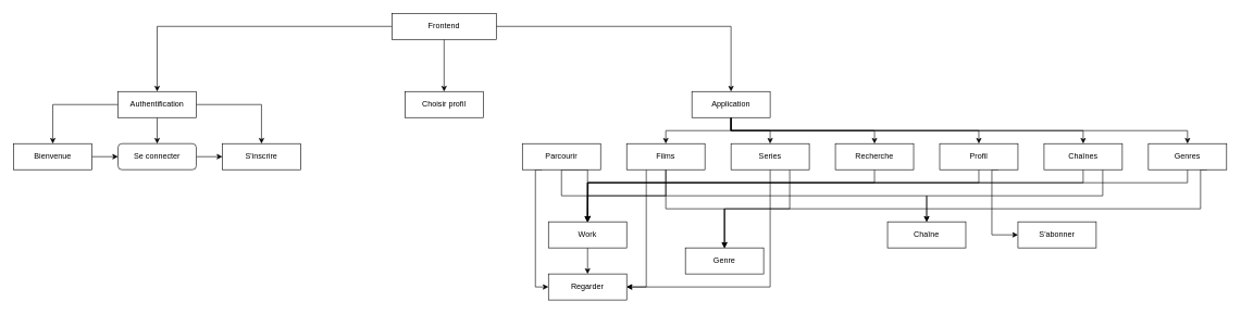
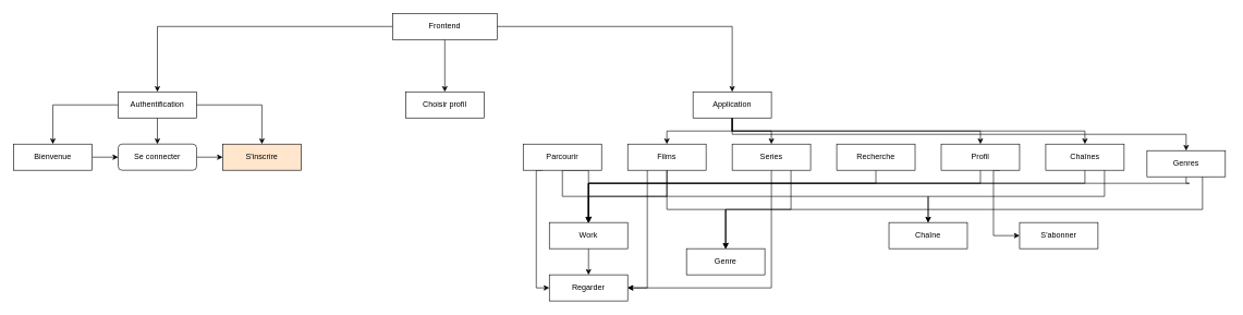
  <mxCell id="0" />
  <mxCell id="1" parent="0" />
  <mxCell id="2" style="edgeStyle=orthogonalEdgeStyle;rounded=0;orthogonalLoop=1;jettySize=auto;html=1;exitX=0;exitY=0.5;exitDx=0;exitDy=0;entryX=0.5;entryY=0;entryDx=0;entryDy=0;" edge="1" parent="1" source="5" target="9"><mxGeometry relative="1" as="geometry" /></mxCell>
  <mxCell id="3" style="edgeStyle=orthogonalEdgeStyle;rounded=0;orthogonalLoop=1;jettySize=auto;html=1;exitX=1;exitY=0.5;exitDx=0;exitDy=0;entryX=0.5;entryY=0;entryDx=0;entryDy=0;" edge="1" parent="1" source="5" target="16"><mxGeometry relative="1" as="geometry"><Array as="points"><mxPoint x="1120" y="40" /><mxPoint x="1120" y="140" /></Array></mxGeometry></mxCell>
  <mxCell id="4" style="edgeStyle=orthogonalEdgeStyle;rounded=0;orthogonalLoop=1;jettySize=auto;html=1;exitX=0.5;exitY=1;exitDx=0;exitDy=0;entryX=0.5;entryY=0;entryDx=0;entryDy=0;" edge="1" parent="1" source="5" target="22"><mxGeometry relative="1" as="geometry" /></mxCell>
  <mxCell id="5" value="Frontend" style="rounded=0;whiteSpace=wrap;html=1;" vertex="1" parent="1"><mxGeometry x="600" y="20" width="160" height="40" as="geometry" /></mxCell>
  <mxCell id="6" style="edgeStyle=orthogonalEdgeStyle;rounded=0;orthogonalLoop=1;jettySize=auto;html=1;exitX=0;exitY=0.5;exitDx=0;exitDy=0;" edge="1" parent="1" source="9" target="21"><mxGeometry relative="1" as="geometry" /></mxCell>
  <mxCell id="7" style="edgeStyle=orthogonalEdgeStyle;rounded=0;orthogonalLoop=1;jettySize=auto;html=1;exitX=0.5;exitY=1;exitDx=0;exitDy=0;entryX=0.5;entryY=0;entryDx=0;entryDy=0;" edge="1" parent="1" source="9" target="19"><mxGeometry relative="1" as="geometry" /></mxCell>
  <mxCell id="8" style="edgeStyle=orthogonalEdgeStyle;rounded=0;orthogonalLoop=1;jettySize=auto;html=1;exitX=1;exitY=0.5;exitDx=0;exitDy=0;entryX=0.5;entryY=0;entryDx=0;entryDy=0;" edge="1" parent="1" source="9" target="17"><mxGeometry relative="1" as="geometry" /></mxCell>
  <mxCell id="9" value="Authentification" style="rounded=0;whiteSpace=wrap;html=1;" vertex="1" parent="1"><mxGeometry x="180" y="140" width="120" height="40" as="geometry" /></mxCell>
  <mxCell id="10" style="edgeStyle=orthogonalEdgeStyle;rounded=0;orthogonalLoop=1;jettySize=auto;html=1;exitX=0.5;exitY=1;exitDx=0;exitDy=0;entryX=0.5;entryY=0;entryDx=0;entryDy=0;" edge="1" parent="1" source="16" target="30"><mxGeometry relative="1" as="geometry" /></mxCell>
  <mxCell id="11" style="edgeStyle=orthogonalEdgeStyle;rounded=0;orthogonalLoop=1;jettySize=auto;html=1;exitX=0.5;exitY=1;exitDx=0;exitDy=0;" edge="1" parent="1" source="16" target="33"><mxGeometry relative="1" as="geometry"><Array as="points"><mxPoint x="1120" y="200" /><mxPoint x="1180" y="200" /></Array></mxGeometry></mxCell>
- <mxCell id="12" style="edgeStyle=orthogonalEdgeStyle;rounded=0;orthogonalLoop=1;jettySize=auto;html=1;exitX=0.5;exitY=1;exitDx=0;exitDy=0;entryX=0.5;entryY=0;entryDx=0;entryDy=0;" edge="1" parent="1" source="16" target="35"><mxGeometry relative="1" as="geometry" /></mxCell>
  <mxCell id="13" style="edgeStyle=orthogonalEdgeStyle;rounded=0;orthogonalLoop=1;jettySize=auto;html=1;exitX=0.5;exitY=1;exitDx=0;exitDy=0;" edge="1" parent="1" source="16" target="38"><mxGeometry relative="1" as="geometry" /></mxCell>
  <mxCell id="14" style="edgeStyle=orthogonalEdgeStyle;rounded=0;orthogonalLoop=1;jettySize=auto;html=1;exitX=0.5;exitY=1;exitDx=0;exitDy=0;entryX=0.5;entryY=0;entryDx=0;entryDy=0;" edge="1" parent="1" source="16" target="43"><mxGeometry relative="1" as="geometry" /></mxCell>
  <mxCell id="15" style="edgeStyle=orthogonalEdgeStyle;rounded=0;orthogonalLoop=1;jettySize=auto;html=1;exitX=0.5;exitY=1;exitDx=0;exitDy=0;entryX=0.5;entryY=0;entryDx=0;entryDy=0;" edge="1" parent="1" source="16" target="46"><mxGeometry relative="1" as="geometry" /></mxCell>
  <mxCell id="16" value="Application" style="rounded=0;whiteSpace=wrap;html=1;" vertex="1" parent="1"><mxGeometry x="1060" y="140" width="120" height="40" as="geometry" /></mxCell>
- <mxCell id="17" value="S'inscrire" style="rounded=0;whiteSpace=wrap;html=1;" vertex="1" parent="1"><mxGeometry x="340" y="220" width="120" height="40" as="geometry" /></mxCell>
+ <mxCell id="17" value="S'inscrire" style="rounded=0;whiteSpace=wrap;html=1;fillColor=#ffe6cc;" vertex="1" parent="1"><mxGeometry x="340" y="220" width="120" height="40" as="geometry" /></mxCell>
  <mxCell id="18" style="edgeStyle=orthogonalEdgeStyle;rounded=0;orthogonalLoop=1;jettySize=auto;html=1;exitX=1;exitY=0.5;exitDx=0;exitDy=0;" edge="1" parent="1" source="19" target="17"><mxGeometry relative="1" as="geometry" /></mxCell>
  <mxCell id="19" value="Se connecter" style="whiteSpace=wrap;html=1;rounded=1;" vertex="1" parent="1"><mxGeometry x="180" y="220" width="120" height="40" as="geometry" /></mxCell>
  <mxCell id="20" style="edgeStyle=orthogonalEdgeStyle;rounded=0;orthogonalLoop=1;jettySize=auto;html=1;exitX=1;exitY=0.5;exitDx=0;exitDy=0;entryX=0;entryY=0.5;entryDx=0;entryDy=0;" edge="1" parent="1" source="21" target="19"><mxGeometry relative="1" as="geometry" /></mxCell>
  <mxCell id="21" value="Bienvenue" style="rounded=0;whiteSpace=wrap;html=1;" vertex="1" parent="1"><mxGeometry x="20" y="220" width="120" height="40" as="geometry" /></mxCell>
  <mxCell id="22" value="Choisir profil" style="rounded=0;whiteSpace=wrap;html=1;" vertex="1" parent="1"><mxGeometry x="620" y="140" width="120" height="40" as="geometry" /></mxCell>
  <mxCell id="23" style="edgeStyle=orthogonalEdgeStyle;rounded=0;orthogonalLoop=1;jettySize=auto;html=1;exitX=0.5;exitY=1;exitDx=0;exitDy=0;" edge="1" parent="1" source="26" target="40"><mxGeometry relative="1" as="geometry" /></mxCell>
  <mxCell id="24" style="edgeStyle=orthogonalEdgeStyle;rounded=0;orthogonalLoop=1;jettySize=auto;html=1;exitX=0.5;exitY=1;exitDx=0;exitDy=0;" edge="1" parent="1" source="26" target="48"><mxGeometry relative="1" as="geometry"><Array as="points"><mxPoint x="900" y="260" /><mxPoint x="900" y="300" /><mxPoint x="1420" y="300" /></Array></mxGeometry></mxCell>
  <mxCell id="25" style="edgeStyle=orthogonalEdgeStyle;rounded=0;orthogonalLoop=1;jettySize=auto;html=1;exitX=0.25;exitY=1;exitDx=0;exitDy=0;entryX=0;entryY=0.5;entryDx=0;entryDy=0;" edge="1" parent="1" source="26" target="49"><mxGeometry relative="1" as="geometry"><Array as="points"><mxPoint x="820" y="260" /><mxPoint x="820" y="440" /></Array></mxGeometry></mxCell>
  <mxCell id="26" value="Parcourir" style="rounded=0;whiteSpace=wrap;html=1;" vertex="1" parent="1"><mxGeometry x="800" y="220" width="120" height="40" as="geometry" /></mxCell>
  <mxCell id="27" style="edgeStyle=orthogonalEdgeStyle;rounded=0;orthogonalLoop=1;jettySize=auto;html=1;exitX=0.5;exitY=1;exitDx=0;exitDy=0;" edge="1" parent="1" source="30" target="40"><mxGeometry relative="1" as="geometry" /></mxCell>
  <mxCell id="28" style="edgeStyle=orthogonalEdgeStyle;rounded=0;orthogonalLoop=1;jettySize=auto;html=1;exitX=0.5;exitY=1;exitDx=0;exitDy=0;entryX=0.5;entryY=0;entryDx=0;entryDy=0;" edge="1" parent="1" source="30" target="47"><mxGeometry relative="1" as="geometry" /></mxCell>
  <mxCell id="29" style="edgeStyle=orthogonalEdgeStyle;rounded=0;orthogonalLoop=1;jettySize=auto;html=1;exitX=0.25;exitY=1;exitDx=0;exitDy=0;entryX=1;entryY=0.5;entryDx=0;entryDy=0;" edge="1" parent="1" source="30" target="49"><mxGeometry relative="1" as="geometry" /></mxCell>
  <mxCell id="30" value="Films" style="rounded=0;whiteSpace=wrap;html=1;" vertex="1" parent="1"><mxGeometry x="960" y="220" width="120" height="40" as="geometry" /></mxCell>
  <mxCell id="31" style="edgeStyle=orthogonalEdgeStyle;rounded=0;orthogonalLoop=1;jettySize=auto;html=1;exitX=0.75;exitY=1;exitDx=0;exitDy=0;entryX=0.5;entryY=0;entryDx=0;entryDy=0;" edge="1" parent="1" source="33" target="47"><mxGeometry relative="1" as="geometry" /></mxCell>
  <mxCell id="32" style="edgeStyle=orthogonalEdgeStyle;rounded=0;orthogonalLoop=1;jettySize=auto;html=1;exitX=0.5;exitY=1;exitDx=0;exitDy=0;entryX=1;entryY=0.5;entryDx=0;entryDy=0;" edge="1" parent="1" source="33" target="49"><mxGeometry relative="1" as="geometry" /></mxCell>
  <mxCell id="33" value="Series" style="rounded=0;whiteSpace=wrap;html=1;" vertex="1" parent="1"><mxGeometry x="1120" y="220" width="120" height="40" as="geometry" /></mxCell>
  <mxCell id="34" style="edgeStyle=orthogonalEdgeStyle;rounded=0;orthogonalLoop=1;jettySize=auto;html=1;exitX=0.5;exitY=1;exitDx=0;exitDy=0;entryX=0.5;entryY=0;entryDx=0;entryDy=0;" edge="1" parent="1" source="35" target="40"><mxGeometry relative="1" as="geometry"><Array as="points"><mxPoint x="1340" y="280" /><mxPoint x="900" y="280" /></Array></mxGeometry></mxCell>
  <mxCell id="35" value="Recherche" style="rounded=0;whiteSpace=wrap;html=1;" vertex="1" parent="1"><mxGeometry x="1280" y="220" width="120" height="40" as="geometry" /></mxCell>
  <mxCell id="36" style="edgeStyle=orthogonalEdgeStyle;rounded=0;orthogonalLoop=1;jettySize=auto;html=1;exitX=0.5;exitY=1;exitDx=0;exitDy=0;entryX=0.5;entryY=0;entryDx=0;entryDy=0;" edge="1" parent="1" source="38" target="40"><mxGeometry relative="1" as="geometry"><Array as="points"><mxPoint x="1500" y="280" /><mxPoint x="900" y="280" /></Array></mxGeometry></mxCell>
  <mxCell id="37" style="edgeStyle=orthogonalEdgeStyle;rounded=0;orthogonalLoop=1;jettySize=auto;html=1;exitX=0.75;exitY=1;exitDx=0;exitDy=0;entryX=0;entryY=0.5;entryDx=0;entryDy=0;" edge="1" parent="1" source="38" target="50"><mxGeometry relative="1" as="geometry"><Array as="points"><mxPoint x="1520" y="260" /><mxPoint x="1520" y="360" /></Array></mxGeometry></mxCell>
  <mxCell id="38" value="Profil" style="rounded=0;whiteSpace=wrap;html=1;" vertex="1" parent="1"><mxGeometry x="1440" y="220" width="120" height="40" as="geometry" /></mxCell>
  <mxCell id="39" style="edgeStyle=orthogonalEdgeStyle;rounded=0;orthogonalLoop=1;jettySize=auto;html=1;exitX=0.5;exitY=1;exitDx=0;exitDy=0;entryX=0.5;entryY=0;entryDx=0;entryDy=0;" edge="1" parent="1" source="40" target="49"><mxGeometry relative="1" as="geometry" /></mxCell>
  <mxCell id="40" value="Work" style="rounded=0;whiteSpace=wrap;html=1;" vertex="1" parent="1"><mxGeometry x="840" y="340" width="120" height="40" as="geometry" /></mxCell>
  <mxCell id="41" style="edgeStyle=orthogonalEdgeStyle;rounded=0;orthogonalLoop=1;jettySize=auto;html=1;exitX=0.5;exitY=1;exitDx=0;exitDy=0;entryX=0.5;entryY=0;entryDx=0;entryDy=0;" edge="1" parent="1" source="43" target="40"><mxGeometry relative="1" as="geometry"><Array as="points"><mxPoint x="1660" y="280" /><mxPoint x="900" y="280" /></Array></mxGeometry></mxCell>
  <mxCell id="42" style="edgeStyle=orthogonalEdgeStyle;rounded=0;orthogonalLoop=1;jettySize=auto;html=1;exitX=0.75;exitY=1;exitDx=0;exitDy=0;entryX=0.5;entryY=0;entryDx=0;entryDy=0;" edge="1" parent="1" source="43" target="48"><mxGeometry relative="1" as="geometry" /></mxCell>
  <mxCell id="43" value="Chaînes" style="rounded=0;whiteSpace=wrap;html=1;" vertex="1" parent="1"><mxGeometry x="1600" y="220" width="120" height="40" as="geometry" /></mxCell>
  <mxCell id="44" style="edgeStyle=orthogonalEdgeStyle;rounded=0;orthogonalLoop=1;jettySize=auto;html=1;exitX=0.5;exitY=1;exitDx=0;exitDy=0;" edge="1" parent="1" source="46"><mxGeometry relative="1" as="geometry"><mxPoint x="900" y="340" as="targetPoint" /><Array as="points"><mxPoint x="1820" y="280" /><mxPoint x="901" y="280" /></Array></mxGeometry></mxCell>
  <mxCell id="45" style="edgeStyle=orthogonalEdgeStyle;rounded=0;orthogonalLoop=1;jettySize=auto;html=1;exitX=0.75;exitY=1;exitDx=0;exitDy=0;entryX=0.5;entryY=0;entryDx=0;entryDy=0;" edge="1" parent="1" source="46" target="47"><mxGeometry relative="1" as="geometry"><Array as="points"><mxPoint x="1840" y="260" /><mxPoint x="1840" y="320" /><mxPoint x="1110" y="320" /></Array></mxGeometry></mxCell>
- <mxCell id="46" value="Genres" style="rounded=0;whiteSpace=wrap;html=1;" vertex="1" parent="1"><mxGeometry x="1760" y="220" width="120" height="40" as="geometry" /></mxCell>
+ <mxCell id="46" value="Genres" style="rounded=0;whiteSpace=wrap;html=1;" vertex="1" parent="1"><mxGeometry x="1755" y="230" width="120" height="40" as="geometry" /></mxCell>
  <mxCell id="47" value="Genre" style="rounded=0;whiteSpace=wrap;html=1;" vertex="1" parent="1"><mxGeometry x="1050" y="380" width="120" height="40" as="geometry" /></mxCell>
  <mxCell id="48" value="Chaîne" style="rounded=0;whiteSpace=wrap;html=1;" vertex="1" parent="1"><mxGeometry x="1360" y="340" width="120" height="40" as="geometry" /></mxCell>
  <mxCell id="49" value="Regarder" style="rounded=0;whiteSpace=wrap;html=1;" vertex="1" parent="1"><mxGeometry x="840" y="420" width="120" height="40" as="geometry" /></mxCell>
  <mxCell id="50" value="S'abonner" style="rounded=0;whiteSpace=wrap;html=1;" vertex="1" parent="1"><mxGeometry x="1560" y="340" width="120" height="40" as="geometry" /></mxCell>
